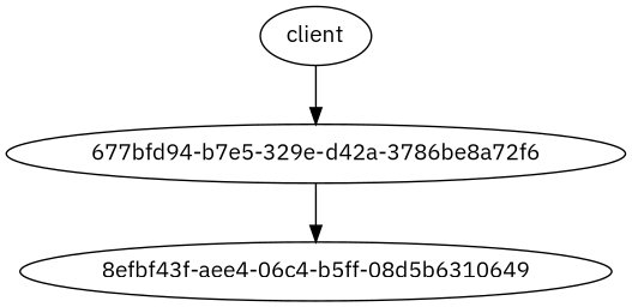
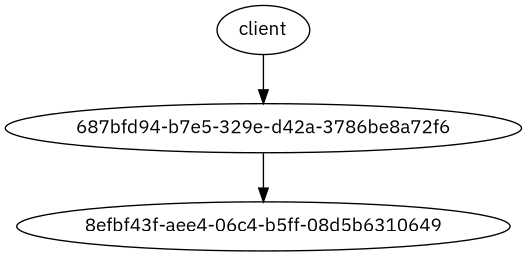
  digraph {
    fontname="IBM Plex Sans"
    node [fontname="IBM Plex Sans"]
    edge [fontname="IBM Plex Sans"]
    n1 [label=client]
-   n2 [label="677bfd94-b7e5-329e-d42a-3786be8a72f6"]
+   n2 [label="687bfd94-b7e5-329e-d42a-3786be8a72f6"]
    n3 [label="8efbf43f-aee4-06c4-b5ff-08d5b6310649"]
    n1 -> n2
    n2 -> n3
  }
